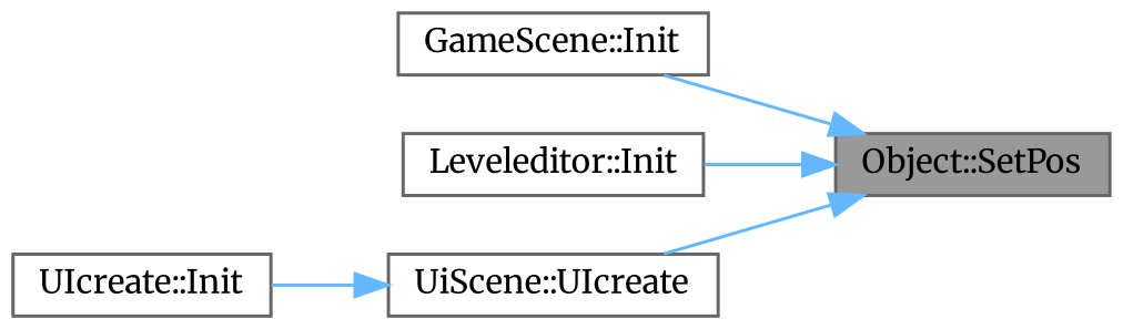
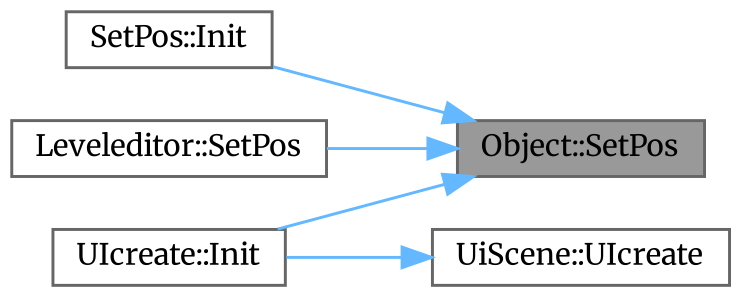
  digraph {
    fontname=Merriweather
    rankdir=RL
    node [color=grey40 fillcolor=white fontname=Merriweather fontsize=10 shape=box style=filled]
    edge [color=steelblue1 dir=back fontname=Merriweather fontsize=10 labelfontname=Helvetica labelfontsize=10 style=solid]
    n1 [color=gray40 fillcolor=grey60 fontcolor=black height=0.2 label="Object::SetPos" width=0.4]
-   n2 [height=0.2 label="GameScene::Init" width=0.4]
-   n3 [height=0.2 label="Leveleditor::Init" width=0.4]
+   n2 [height=0.2 label="SetPos::Init" width=0.4]
+   n3 [height=0.2 label="Leveleditor::SetPos" width=0.4]
    n4 [height=0.2 label="UiScene::UIcreate" width=0.4]
    n5 [height=0.2 label="UIcreate::Init" width=0.4]
    n1 -> n2
    n1 -> n3
-   n1 -> n4
+   n1 -> n5
    n4 -> n5
  }
